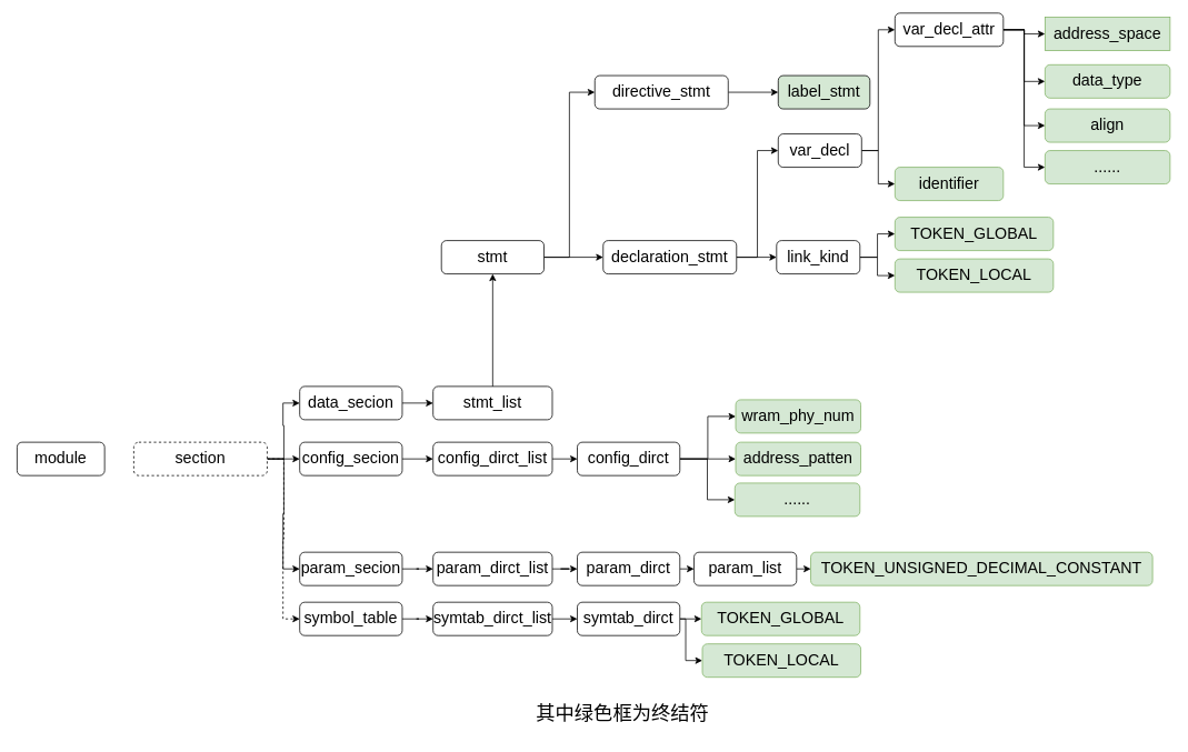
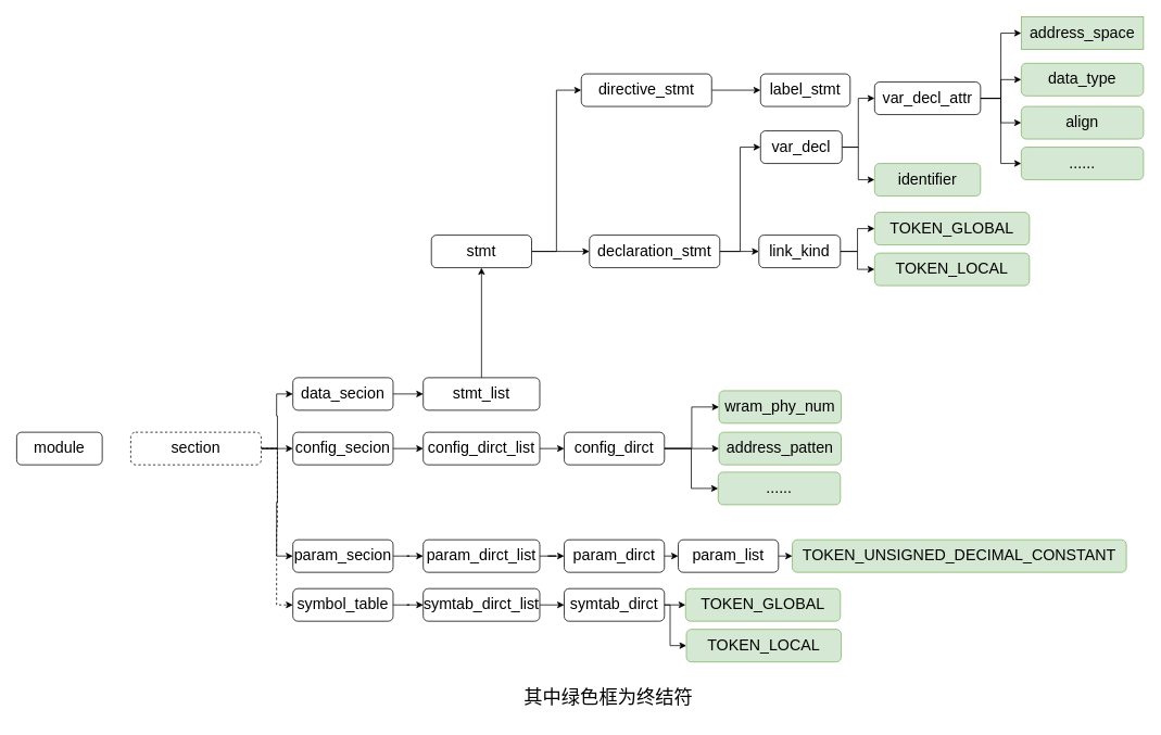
  <mxCell id="0" />
  <mxCell id="1" parent="0" />
  <mxCell id="2" value="&lt;font style=&quot;font-size: 23px;&quot;&gt;其中绿色框为终结符&lt;/font&gt;" style="text;strokeColor=none;align=left;fillColor=none;html=1;verticalAlign=middle;whiteSpace=wrap;rounded=0;" parent="1" vertex="1"><mxGeometry x="641" y="830" width="225" height="50" as="geometry" /></mxCell>
  <mxCell id="3" value="&lt;font style=&quot;font-size: 19px;&quot;&gt;module&lt;/font&gt;" style="rounded=1;whiteSpace=wrap;html=1;" parent="1" vertex="1"><mxGeometry x="20" y="530" width="105" height="40" as="geometry" /></mxCell>
  <mxCell id="4" style="edgeStyle=orthogonalEdgeStyle;rounded=0;orthogonalLoop=1;jettySize=auto;html=1;exitX=1;exitY=0.5;exitDx=0;exitDy=0;entryX=0;entryY=0.5;entryDx=0;entryDy=0;" parent="1" source="5" target="9" edge="1"><mxGeometry relative="1" as="geometry" /></mxCell>
  <mxCell id="5" value="&lt;font style=&quot;font-size: 19px;&quot;&gt;directive_stmt&lt;/font&gt;" style="rounded=1;whiteSpace=wrap;html=1;" parent="1" vertex="1"><mxGeometry x="713" y="90" width="160" height="40" as="geometry" /></mxCell>
  <mxCell id="6" style="edgeStyle=orthogonalEdgeStyle;rounded=0;orthogonalLoop=1;jettySize=auto;html=1;exitX=1;exitY=0.5;exitDx=0;exitDy=0;entryX=0;entryY=0.5;entryDx=0;entryDy=0;" parent="1" source="8" target="12" edge="1"><mxGeometry relative="1" as="geometry" /></mxCell>
  <mxCell id="7" style="edgeStyle=orthogonalEdgeStyle;rounded=0;orthogonalLoop=1;jettySize=auto;html=1;exitX=1;exitY=0.5;exitDx=0;exitDy=0;entryX=0;entryY=0.5;entryDx=0;entryDy=0;" parent="1" source="8" target="33" edge="1"><mxGeometry relative="1" as="geometry" /></mxCell>
  <mxCell id="8" value="&lt;font style=&quot;font-size: 19px;&quot;&gt;declaration_stmt&lt;/font&gt;" style="rounded=1;whiteSpace=wrap;html=1;" parent="1" vertex="1"><mxGeometry x="723" y="288" width="160" height="40" as="geometry" /></mxCell>
- <mxCell id="9" value="&lt;font style=&quot;font-size: 19px;&quot;&gt;label_stmt&lt;/font&gt;" style="rounded=1;whiteSpace=wrap;html=1;fillColor=#d5e8d4;" parent="1" vertex="1"><mxGeometry x="933" y="90" width="110" height="40" as="geometry" /></mxCell>
+ <mxCell id="9" value="&lt;font style=&quot;font-size: 19px;&quot;&gt;label_stmt&lt;/font&gt;" style="rounded=1;whiteSpace=wrap;html=1;" parent="1" vertex="1"><mxGeometry x="933" y="90" width="110" height="40" as="geometry" /></mxCell>
  <mxCell id="10" style="edgeStyle=orthogonalEdgeStyle;rounded=0;orthogonalLoop=1;jettySize=auto;html=1;exitX=1;exitY=0.5;exitDx=0;exitDy=0;entryX=0;entryY=0.5;entryDx=0;entryDy=0;" parent="1" source="12" target="17" edge="1"><mxGeometry relative="1" as="geometry" /></mxCell>
  <mxCell id="11" style="edgeStyle=orthogonalEdgeStyle;rounded=0;orthogonalLoop=1;jettySize=auto;html=1;exitX=1;exitY=0.5;exitDx=0;exitDy=0;entryX=0;entryY=0.5;entryDx=0;entryDy=0;" parent="1" source="12" target="26" edge="1"><mxGeometry relative="1" as="geometry" /></mxCell>
  <mxCell id="12" value="&lt;font style=&quot;font-size: 19px;&quot;&gt;var_decl&lt;/font&gt;" style="rounded=1;whiteSpace=wrap;html=1;" parent="1" vertex="1"><mxGeometry x="933" y="160" width="100" height="40" as="geometry" /></mxCell>
  <mxCell id="13" style="edgeStyle=orthogonalEdgeStyle;rounded=0;orthogonalLoop=1;jettySize=auto;html=1;exitX=1;exitY=0.5;exitDx=0;exitDy=0;entryX=0;entryY=0.5;entryDx=0;entryDy=0;" parent="1" source="17" target="27" edge="1"><mxGeometry relative="1" as="geometry" /></mxCell>
  <mxCell id="14" style="edgeStyle=orthogonalEdgeStyle;rounded=0;orthogonalLoop=1;jettySize=auto;html=1;exitX=1;exitY=0.5;exitDx=0;exitDy=0;entryX=0;entryY=0.5;entryDx=0;entryDy=0;" parent="1" source="17" target="28" edge="1"><mxGeometry relative="1" as="geometry" /></mxCell>
  <mxCell id="15" style="edgeStyle=orthogonalEdgeStyle;rounded=0;orthogonalLoop=1;jettySize=auto;html=1;exitX=1;exitY=0.5;exitDx=0;exitDy=0;entryX=0;entryY=0.5;entryDx=0;entryDy=0;" parent="1" source="17" target="29" edge="1"><mxGeometry relative="1" as="geometry" /></mxCell>
  <mxCell id="16" style="edgeStyle=orthogonalEdgeStyle;rounded=0;orthogonalLoop=1;jettySize=auto;html=1;exitX=1;exitY=0.5;exitDx=0;exitDy=0;entryX=0;entryY=0.5;entryDx=0;entryDy=0;" parent="1" source="17" target="30" edge="1"><mxGeometry relative="1" as="geometry" /></mxCell>
- <mxCell id="17" value="&lt;font style=&quot;font-size: 19px;&quot;&gt;var_decl_attr&lt;/font&gt;" style="rounded=1;whiteSpace=wrap;html=1;" parent="1" vertex="1"><mxGeometry x="1073" y="15" width="130" height="40" as="geometry" /></mxCell>
+ <mxCell id="17" value="&lt;font style=&quot;font-size: 19px;&quot;&gt;var_decl_attr&lt;/font&gt;" style="rounded=1;whiteSpace=wrap;html=1;" parent="1" vertex="1"><mxGeometry x="1073" y="100" width="130" height="40" as="geometry" /></mxCell>
  <mxCell id="18" style="edgeStyle=orthogonalEdgeStyle;rounded=0;orthogonalLoop=1;jettySize=auto;html=1;exitX=1;exitY=0.5;exitDx=0;exitDy=0;entryX=0;entryY=0.5;entryDx=0;entryDy=0;" parent="1" source="22" target="37" edge="1"><mxGeometry relative="1" as="geometry" /></mxCell>
  <mxCell id="19" style="edgeStyle=orthogonalEdgeStyle;rounded=0;orthogonalLoop=1;jettySize=auto;html=1;exitX=1;exitY=0.5;exitDx=0;exitDy=0;entryX=0;entryY=0.5;entryDx=0;entryDy=0;" parent="1" source="22" target="39" edge="1"><mxGeometry relative="1" as="geometry" /></mxCell>
  <mxCell id="20" style="edgeStyle=orthogonalEdgeStyle;rounded=0;orthogonalLoop=1;jettySize=auto;html=1;exitX=1;exitY=0.5;exitDx=0;exitDy=0;entryX=0;entryY=0.5;entryDx=0;entryDy=0;" parent="1" source="22" target="41" edge="1"><mxGeometry relative="1" as="geometry" /></mxCell>
  <mxCell id="21" style="edgeStyle=orthogonalEdgeStyle;rounded=0;orthogonalLoop=1;jettySize=auto;html=1;exitX=1;exitY=0.5;exitDx=0;exitDy=0;entryX=0;entryY=0.5;entryDx=0;entryDy=0;dashed=1;" parent="1" source="22" target="43" edge="1"><mxGeometry relative="1" as="geometry" /></mxCell>
  <mxCell id="22" value="&lt;font style=&quot;font-size: 19px;&quot;&gt;section&lt;/font&gt;" style="rounded=1;whiteSpace=wrap;html=1;dashed=1;" parent="1" vertex="1"><mxGeometry x="160" y="530" width="160" height="40" as="geometry" /></mxCell>
  <mxCell id="23" style="edgeStyle=orthogonalEdgeStyle;rounded=0;orthogonalLoop=1;jettySize=auto;html=1;exitX=1;exitY=0.5;exitDx=0;exitDy=0;entryX=0;entryY=0.5;entryDx=0;entryDy=0;" parent="1" source="25" target="5" edge="1"><mxGeometry relative="1" as="geometry" /></mxCell>
  <mxCell id="24" style="edgeStyle=orthogonalEdgeStyle;rounded=0;orthogonalLoop=1;jettySize=auto;html=1;exitX=1;exitY=0.5;exitDx=0;exitDy=0;entryX=0;entryY=0.5;entryDx=0;entryDy=0;" parent="1" source="25" target="8" edge="1"><mxGeometry relative="1" as="geometry" /></mxCell>
  <mxCell id="25" value="&lt;font style=&quot;font-size: 19px;&quot;&gt;stmt&lt;/font&gt;" style="rounded=1;whiteSpace=wrap;html=1;" parent="1" vertex="1"><mxGeometry x="529" y="288" width="123" height="40" as="geometry" /></mxCell>
  <mxCell id="26" value="&lt;font style=&quot;font-size: 19px;&quot;&gt;identifier&lt;/font&gt;" style="rounded=1;whiteSpace=wrap;html=1;fillColor=#d5e8d4;strokeColor=#82b366;" parent="1" vertex="1"><mxGeometry x="1073" y="200" width="130" height="40" as="geometry" /></mxCell>
  <mxCell id="27" value="&lt;font style=&quot;font-size: 19px;&quot;&gt;address_space&lt;/font&gt;" style="whiteSpace=wrap;html=1;fillColor=#d5e8d4;strokeColor=#82b366;rounded=0;" parent="1" vertex="1"><mxGeometry x="1253" y="20" width="150" height="40" as="geometry" /></mxCell>
  <mxCell id="28" value="&lt;font style=&quot;font-size: 19px;&quot;&gt;data_type&lt;/font&gt;" style="rounded=1;whiteSpace=wrap;html=1;fillColor=#d5e8d4;strokeColor=#82b366;" parent="1" vertex="1"><mxGeometry x="1253" y="77" width="150" height="40" as="geometry" /></mxCell>
  <mxCell id="29" value="&lt;font style=&quot;font-size: 19px;&quot;&gt;align&lt;/font&gt;" style="rounded=1;whiteSpace=wrap;html=1;fillColor=#d5e8d4;strokeColor=#82b366;" parent="1" vertex="1"><mxGeometry x="1253" y="130" width="150" height="40" as="geometry" /></mxCell>
  <mxCell id="30" value="&lt;font style=&quot;font-size: 19px;&quot;&gt;......&lt;/font&gt;" style="rounded=1;whiteSpace=wrap;html=1;fillColor=#d5e8d4;strokeColor=#82b366;" parent="1" vertex="1"><mxGeometry x="1253" y="180" width="150" height="40" as="geometry" /></mxCell>
  <mxCell id="31" style="edgeStyle=orthogonalEdgeStyle;rounded=0;orthogonalLoop=1;jettySize=auto;html=1;exitX=1;exitY=0.5;exitDx=0;exitDy=0;entryX=0;entryY=0.5;entryDx=0;entryDy=0;" parent="1" source="33" target="34" edge="1"><mxGeometry relative="1" as="geometry" /></mxCell>
  <mxCell id="32" style="edgeStyle=orthogonalEdgeStyle;rounded=0;orthogonalLoop=1;jettySize=auto;html=1;exitX=1;exitY=0.5;exitDx=0;exitDy=0;entryX=0;entryY=0.5;entryDx=0;entryDy=0;" parent="1" source="33" target="35" edge="1"><mxGeometry relative="1" as="geometry" /></mxCell>
  <mxCell id="33" value="&lt;font style=&quot;font-size: 19px;&quot;&gt;link_kind&lt;/font&gt;" style="rounded=1;whiteSpace=wrap;html=1;" parent="1" vertex="1"><mxGeometry x="931" y="288" width="100" height="40" as="geometry" /></mxCell>
  <mxCell id="34" value="&lt;font style=&quot;font-size: 19px;&quot;&gt;TOKEN_GLOBAL&lt;/font&gt;" style="rounded=1;whiteSpace=wrap;html=1;fillColor=#d5e8d4;strokeColor=#82b366;" parent="1" vertex="1"><mxGeometry x="1073" y="260" width="190" height="40" as="geometry" /></mxCell>
  <mxCell id="35" value="&lt;font style=&quot;font-size: 19px;&quot;&gt;TOKEN_LOCAL&lt;/font&gt;" style="rounded=1;whiteSpace=wrap;html=1;fillColor=#d5e8d4;strokeColor=#82b366;" parent="1" vertex="1"><mxGeometry x="1073" y="310" width="190" height="40" as="geometry" /></mxCell>
  <mxCell id="36" style="edgeStyle=orthogonalEdgeStyle;rounded=0;orthogonalLoop=1;jettySize=auto;html=1;exitX=1;exitY=0.5;exitDx=0;exitDy=0;entryX=0;entryY=0.5;entryDx=0;entryDy=0;" parent="1" source="37" target="45" edge="1"><mxGeometry relative="1" as="geometry" /></mxCell>
  <mxCell id="37" value="&lt;font style=&quot;font-size: 19px;&quot;&gt;data_secion&lt;/font&gt;" style="rounded=1;whiteSpace=wrap;html=1;" parent="1" vertex="1"><mxGeometry x="359" y="463" width="123" height="40" as="geometry" /></mxCell>
  <mxCell id="38" style="edgeStyle=orthogonalEdgeStyle;rounded=0;orthogonalLoop=1;jettySize=auto;html=1;exitX=1;exitY=0.5;exitDx=0;exitDy=0;entryX=0;entryY=0.5;entryDx=0;entryDy=0;" parent="1" source="39" target="47" edge="1"><mxGeometry relative="1" as="geometry" /></mxCell>
  <mxCell id="39" value="&lt;font style=&quot;font-size: 19px;&quot;&gt;config_secion&lt;/font&gt;" style="rounded=1;whiteSpace=wrap;html=1;" parent="1" vertex="1"><mxGeometry x="359" y="530" width="123" height="40" as="geometry" /></mxCell>
  <mxCell id="40" value="" style="edgeStyle=orthogonalEdgeStyle;rounded=0;orthogonalLoop=1;jettySize=auto;html=1;" parent="1" source="41" target="49" edge="1"><mxGeometry relative="1" as="geometry" /></mxCell>
  <mxCell id="41" value="&lt;font style=&quot;font-size: 19px;&quot;&gt;param_secion&lt;/font&gt;" style="rounded=1;whiteSpace=wrap;html=1;" parent="1" vertex="1"><mxGeometry x="359" y="662" width="123" height="40" as="geometry" /></mxCell>
  <mxCell id="42" value="" style="edgeStyle=orthogonalEdgeStyle;rounded=0;orthogonalLoop=1;jettySize=auto;html=1;" parent="1" source="43" target="51" edge="1"><mxGeometry relative="1" as="geometry" /></mxCell>
  <mxCell id="43" value="&lt;font style=&quot;font-size: 19px;&quot;&gt;symbol_table&lt;/font&gt;" style="rounded=1;whiteSpace=wrap;html=1;" parent="1" vertex="1"><mxGeometry x="359" y="722" width="123" height="40" as="geometry" /></mxCell>
  <mxCell id="44" style="edgeStyle=orthogonalEdgeStyle;rounded=0;orthogonalLoop=1;jettySize=auto;html=1;exitX=0.5;exitY=0;exitDx=0;exitDy=0;entryX=0.5;entryY=1;entryDx=0;entryDy=0;" edge="1" parent="1" source="45" target="25"><mxGeometry relative="1" as="geometry" /></mxCell>
  <mxCell id="45" value="&lt;font style=&quot;font-size: 19px;&quot;&gt;stmt_list&lt;/font&gt;" style="rounded=1;whiteSpace=wrap;html=1;" parent="1" vertex="1"><mxGeometry x="519" y="463" width="143" height="40" as="geometry" /></mxCell>
  <mxCell id="46" style="edgeStyle=orthogonalEdgeStyle;rounded=0;orthogonalLoop=1;jettySize=auto;html=1;exitX=1;exitY=0.5;exitDx=0;exitDy=0;entryX=0;entryY=0.5;entryDx=0;entryDy=0;" parent="1" source="47" target="55" edge="1"><mxGeometry relative="1" as="geometry" /></mxCell>
  <mxCell id="47" value="&lt;font style=&quot;font-size: 19px;&quot;&gt;config_dirct_list&lt;/font&gt;" style="rounded=1;whiteSpace=wrap;html=1;" parent="1" vertex="1"><mxGeometry x="519" y="530" width="143" height="40" as="geometry" /></mxCell>
  <mxCell id="48" value="" style="edgeStyle=orthogonalEdgeStyle;rounded=0;orthogonalLoop=1;jettySize=auto;html=1;" parent="1" source="49" target="60" edge="1"><mxGeometry relative="1" as="geometry" /></mxCell>
  <mxCell id="49" value="&lt;font style=&quot;font-size: 19px;&quot;&gt;param_dirct_list&lt;/font&gt;" style="rounded=1;whiteSpace=wrap;html=1;" parent="1" vertex="1"><mxGeometry x="519" y="662" width="143" height="40" as="geometry" /></mxCell>
  <mxCell id="50" style="edgeStyle=orthogonalEdgeStyle;rounded=0;orthogonalLoop=1;jettySize=auto;html=1;exitX=1;exitY=0.5;exitDx=0;exitDy=0;entryX=0;entryY=0.5;entryDx=0;entryDy=0;" parent="1" source="51" target="63" edge="1"><mxGeometry relative="1" as="geometry" /></mxCell>
  <mxCell id="51" value="&lt;font style=&quot;font-size: 19px;&quot;&gt;symtab_dirct_list&lt;/font&gt;" style="rounded=1;whiteSpace=wrap;html=1;" parent="1" vertex="1"><mxGeometry x="519" y="722" width="143" height="40" as="geometry" /></mxCell>
  <mxCell id="52" style="edgeStyle=orthogonalEdgeStyle;rounded=0;orthogonalLoop=1;jettySize=auto;html=1;exitX=1;exitY=0.5;exitDx=0;exitDy=0;entryX=0;entryY=0.5;entryDx=0;entryDy=0;" parent="1" source="55" target="58" edge="1"><mxGeometry relative="1" as="geometry" /></mxCell>
  <mxCell id="53" style="edgeStyle=orthogonalEdgeStyle;rounded=0;orthogonalLoop=1;jettySize=auto;html=1;exitX=1;exitY=0.5;exitDx=0;exitDy=0;entryX=0;entryY=0.5;entryDx=0;entryDy=0;" edge="1" parent="1" source="55" target="57"><mxGeometry relative="1" as="geometry" /></mxCell>
  <mxCell id="54" style="edgeStyle=orthogonalEdgeStyle;rounded=0;orthogonalLoop=1;jettySize=auto;html=1;exitX=1;exitY=0.5;exitDx=0;exitDy=0;entryX=0;entryY=0.5;entryDx=0;entryDy=0;" edge="1" parent="1" source="55" target="56"><mxGeometry relative="1" as="geometry" /></mxCell>
  <mxCell id="55" value="&lt;font style=&quot;font-size: 19px;&quot;&gt;config_dirct&lt;/font&gt;" style="rounded=1;whiteSpace=wrap;html=1;" parent="1" vertex="1"><mxGeometry x="692" y="530" width="123" height="40" as="geometry" /></mxCell>
  <mxCell id="56" value="&lt;font style=&quot;font-size: 19px;&quot;&gt;......&lt;/font&gt;" style="rounded=1;whiteSpace=wrap;html=1;fillColor=#d5e8d4;strokeColor=#82b366;" parent="1" vertex="1"><mxGeometry x="881" y="579" width="150" height="40" as="geometry" /></mxCell>
  <mxCell id="57" value="&lt;font style=&quot;font-size: 19px;&quot;&gt;wram_phy_num&lt;/font&gt;" style="rounded=1;whiteSpace=wrap;html=1;fillColor=#d5e8d4;strokeColor=#82b366;" parent="1" vertex="1"><mxGeometry x="882" y="479" width="150" height="40" as="geometry" /></mxCell>
  <mxCell id="58" value="&lt;font style=&quot;font-size: 19px;&quot;&gt;address_patten&lt;/font&gt;" style="rounded=1;whiteSpace=wrap;html=1;fillColor=#d5e8d4;strokeColor=#82b366;" parent="1" vertex="1"><mxGeometry x="882" y="530" width="150" height="40" as="geometry" /></mxCell>
  <mxCell id="59" style="edgeStyle=orthogonalEdgeStyle;rounded=0;orthogonalLoop=1;jettySize=auto;html=1;exitX=1;exitY=0.5;exitDx=0;exitDy=0;entryX=0;entryY=0.5;entryDx=0;entryDy=0;" parent="1" source="60" target="65" edge="1"><mxGeometry relative="1" as="geometry" /></mxCell>
  <mxCell id="60" value="&lt;font style=&quot;font-size: 19px;&quot;&gt;param_dirct&lt;/font&gt;" style="rounded=1;whiteSpace=wrap;html=1;" parent="1" vertex="1"><mxGeometry x="692" y="662" width="123" height="40" as="geometry" /></mxCell>
  <mxCell id="61" style="edgeStyle=orthogonalEdgeStyle;rounded=0;orthogonalLoop=1;jettySize=auto;html=1;exitX=1;exitY=0.5;exitDx=0;exitDy=0;entryX=0;entryY=0.5;entryDx=0;entryDy=0;" parent="1" source="63" target="67" edge="1"><mxGeometry relative="1" as="geometry" /></mxCell>
  <mxCell id="62" style="edgeStyle=orthogonalEdgeStyle;rounded=0;orthogonalLoop=1;jettySize=auto;html=1;exitX=1;exitY=0.5;exitDx=0;exitDy=0;entryX=0;entryY=0.5;entryDx=0;entryDy=0;" parent="1" source="63" target="68" edge="1"><mxGeometry relative="1" as="geometry"><Array as="points"><mxPoint x="822" y="742" /><mxPoint x="822" y="792" /></Array></mxGeometry></mxCell>
  <mxCell id="63" value="&lt;font style=&quot;font-size: 19px;&quot;&gt;symtab_dirct&lt;/font&gt;" style="rounded=1;whiteSpace=wrap;html=1;" parent="1" vertex="1"><mxGeometry x="692" y="722" width="123" height="40" as="geometry" /></mxCell>
  <mxCell id="64" style="edgeStyle=orthogonalEdgeStyle;rounded=0;orthogonalLoop=1;jettySize=auto;html=1;exitX=1;exitY=0.5;exitDx=0;exitDy=0;entryX=0;entryY=0.5;entryDx=0;entryDy=0;" parent="1" source="65" target="66" edge="1"><mxGeometry relative="1" as="geometry" /></mxCell>
  <mxCell id="65" value="&lt;font style=&quot;font-size: 19px;&quot;&gt;param_list&lt;/font&gt;" style="rounded=1;whiteSpace=wrap;html=1;" parent="1" vertex="1"><mxGeometry x="832" y="662" width="123" height="40" as="geometry" /></mxCell>
  <mxCell id="66" value="&lt;font style=&quot;font-size: 19px;&quot;&gt;TOKEN_UNSIGNED_DECIMAL_CONSTANT&lt;/font&gt;" style="rounded=1;whiteSpace=wrap;html=1;fillColor=#d5e8d4;strokeColor=#82b366;" parent="1" vertex="1"><mxGeometry x="972" y="662" width="410" height="40" as="geometry" /></mxCell>
  <mxCell id="67" value="&lt;font style=&quot;font-size: 19px;&quot;&gt;TOKEN_GLOBAL&lt;/font&gt;" style="rounded=1;whiteSpace=wrap;html=1;fillColor=#d5e8d4;strokeColor=#82b366;" parent="1" vertex="1"><mxGeometry x="841" y="722" width="190" height="40" as="geometry" /></mxCell>
  <mxCell id="68" value="&lt;font style=&quot;font-size: 19px;&quot;&gt;TOKEN_LOCAL&lt;/font&gt;" style="rounded=1;whiteSpace=wrap;html=1;fillColor=#d5e8d4;strokeColor=#82b366;" parent="1" vertex="1"><mxGeometry x="842" y="772" width="190" height="40" as="geometry" /></mxCell>
